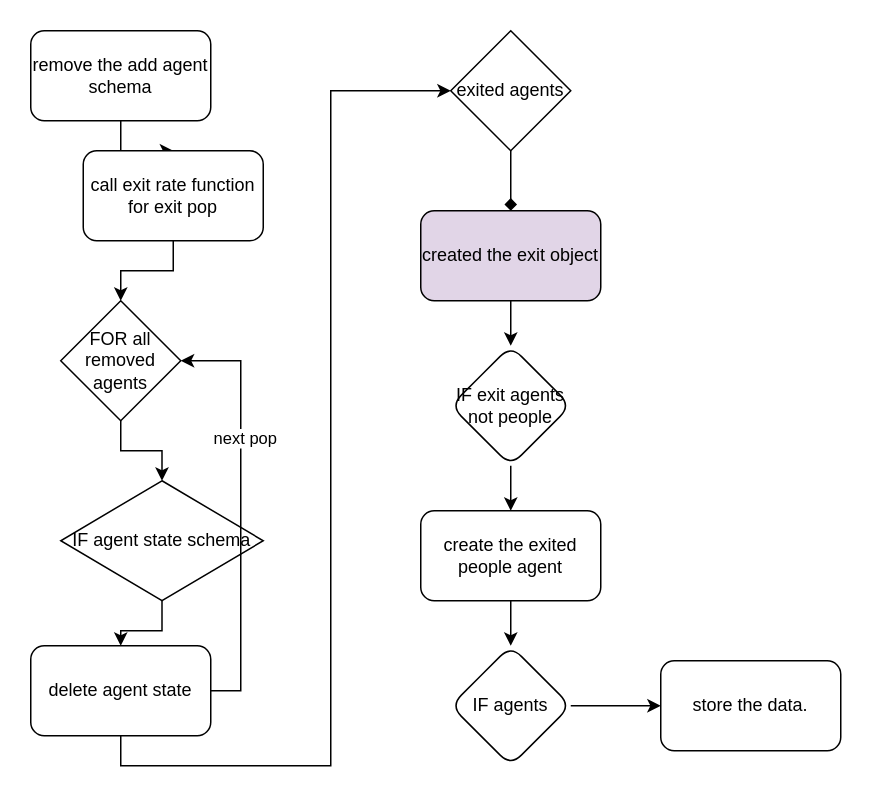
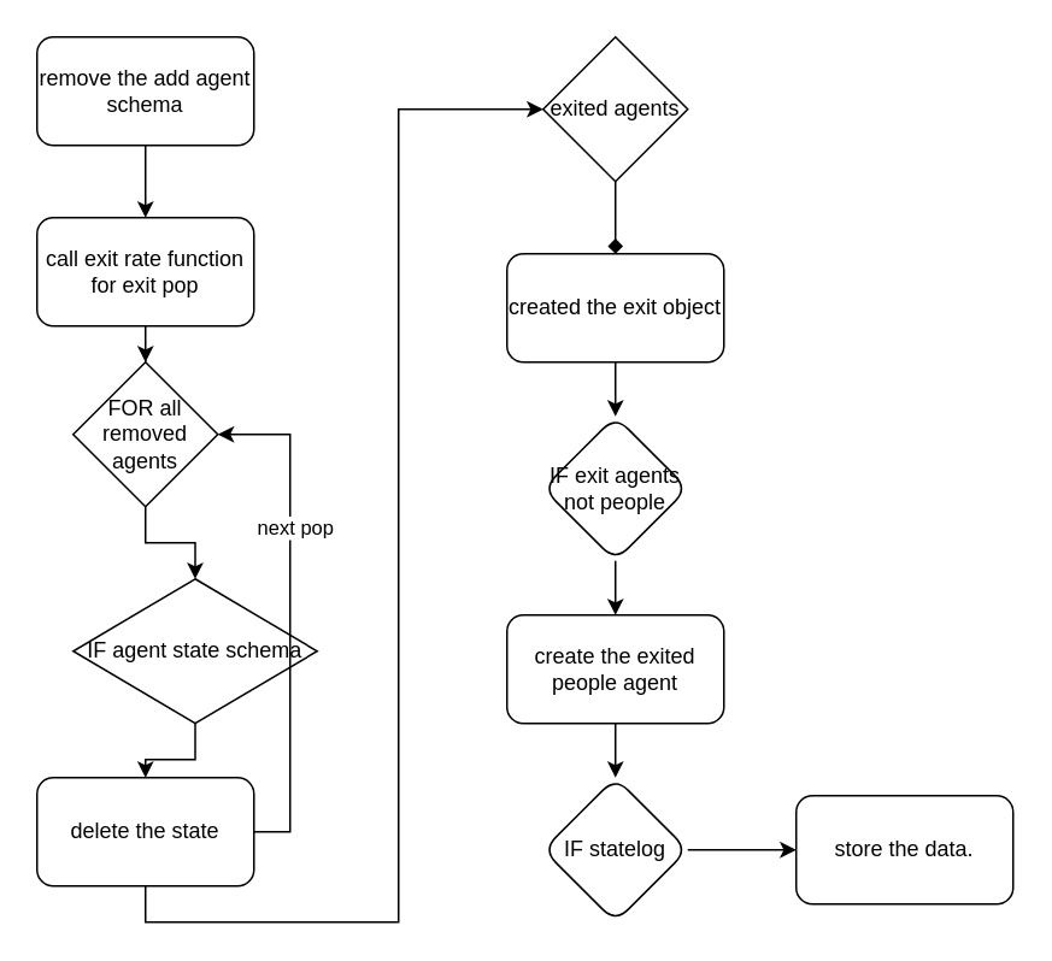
  <mxCell id="0" />
  <mxCell id="1" parent="0" />
  <mxCell id="2" value="" style="edgeStyle=orthogonalEdgeStyle;rounded=0;orthogonalLoop=1;jettySize=auto;html=1;" edge="1" parent="1" source="3" target="5"><mxGeometry relative="1" as="geometry" /></mxCell>
  <mxCell id="3" value="remove the add agent schema" style="rounded=1;whiteSpace=wrap;html=1;" vertex="1" parent="1"><mxGeometry x="20" y="20" width="120" height="60" as="geometry" /></mxCell>
  <mxCell id="4" value="" style="edgeStyle=orthogonalEdgeStyle;rounded=0;orthogonalLoop=1;jettySize=auto;html=1;" edge="1" parent="1" source="5" target="7"><mxGeometry relative="1" as="geometry" /></mxCell>
- <mxCell id="5" value="call exit rate function for exit pop" style="whiteSpace=wrap;html=1;rounded=1;" vertex="1" parent="1"><mxGeometry x="55" y="100" width="120" height="60" as="geometry" /></mxCell>
+ <mxCell id="5" value="call exit rate function for exit pop" style="whiteSpace=wrap;html=1;rounded=1;" vertex="1" parent="1"><mxGeometry x="20" y="120" width="120" height="60" as="geometry" /></mxCell>
  <mxCell id="6" value="" style="edgeStyle=orthogonalEdgeStyle;rounded=0;orthogonalLoop=1;jettySize=auto;html=1;" edge="1" parent="1" source="7" target="9"><mxGeometry relative="1" as="geometry" /></mxCell>
  <mxCell id="7" value="FOR all removed agents" style="rhombus;whiteSpace=wrap;html=1;" vertex="1" parent="1"><mxGeometry x="40" y="200" width="80" height="80" as="geometry" /></mxCell>
  <mxCell id="8" value="" style="edgeStyle=orthogonalEdgeStyle;rounded=0;orthogonalLoop=1;jettySize=auto;html=1;" edge="1" parent="1" source="9" target="13"><mxGeometry relative="1" as="geometry" /></mxCell>
  <mxCell id="9" value="IF agent state schema" style="rhombus;whiteSpace=wrap;html=1;" vertex="1" parent="1"><mxGeometry x="40" y="320" width="135" height="80" as="geometry" /></mxCell>
  <mxCell id="10" style="edgeStyle=orthogonalEdgeStyle;rounded=0;orthogonalLoop=1;jettySize=auto;html=1;entryX=1;entryY=0.5;entryDx=0;entryDy=0;" edge="1" parent="1" source="13" target="7"><mxGeometry relative="1" as="geometry"><Array as="points"><mxPoint x="160" y="460" /><mxPoint x="160" y="240" /></Array></mxGeometry></mxCell>
  <mxCell id="11" value="next pop" style="edgeLabel;html=1;align=center;verticalAlign=middle;resizable=0;points=[];" vertex="1" connectable="0" parent="10"><mxGeometry x="0.347" y="-2" relative="1" as="geometry"><mxPoint as="offset" /></mxGeometry></mxCell>
  <mxCell id="12" style="edgeStyle=orthogonalEdgeStyle;rounded=0;orthogonalLoop=1;jettySize=auto;html=1;entryX=0;entryY=0.5;entryDx=0;entryDy=0;exitX=0.5;exitY=1;exitDx=0;exitDy=0;" edge="1" parent="1" source="13" target="15"><mxGeometry relative="1" as="geometry" /></mxCell>
- <mxCell id="13" value="delete agent state" style="rounded=1;whiteSpace=wrap;html=1;" vertex="1" parent="1"><mxGeometry x="20" y="430" width="120" height="60" as="geometry" /></mxCell>
+ <mxCell id="13" value="delete the state" style="rounded=1;whiteSpace=wrap;html=1;" vertex="1" parent="1"><mxGeometry x="20" y="430" width="120" height="60" as="geometry" /></mxCell>
  <mxCell id="14" value="" style="edgeStyle=orthogonalEdgeStyle;rounded=0;orthogonalLoop=1;jettySize=auto;html=1;endArrow=diamond;" edge="1" parent="1" source="15" target="17"><mxGeometry relative="1" as="geometry" /></mxCell>
  <mxCell id="15" value="exited agents" style="rhombus;whiteSpace=wrap;html=1;" vertex="1" parent="1"><mxGeometry x="300" y="20" width="80" height="80" as="geometry" /></mxCell>
  <mxCell id="16" value="" style="edgeStyle=orthogonalEdgeStyle;rounded=0;orthogonalLoop=1;jettySize=auto;html=1;" edge="1" parent="1" source="17" target="21"><mxGeometry relative="1" as="geometry" /></mxCell>
- <mxCell id="17" value="created the exit object" style="rounded=1;whiteSpace=wrap;html=1;fillColor=#e1d5e7;" vertex="1" parent="1"><mxGeometry x="280" y="140" width="120" height="60" as="geometry" /></mxCell>
+ <mxCell id="17" value="created the exit object" style="rounded=1;whiteSpace=wrap;html=1;" vertex="1" parent="1"><mxGeometry x="280" y="140" width="120" height="60" as="geometry" /></mxCell>
  <mxCell id="18" value="" style="edgeStyle=orthogonalEdgeStyle;rounded=0;orthogonalLoop=1;jettySize=auto;html=1;" edge="1" parent="1" source="19" target="23"><mxGeometry relative="1" as="geometry" /></mxCell>
  <mxCell id="19" value="create the exited people agent" style="whiteSpace=wrap;html=1;rounded=1;" vertex="1" parent="1"><mxGeometry x="280" y="340" width="120" height="60" as="geometry" /></mxCell>
  <mxCell id="20" value="" style="edgeStyle=orthogonalEdgeStyle;rounded=0;orthogonalLoop=1;jettySize=auto;html=1;" edge="1" parent="1" source="21" target="19"><mxGeometry relative="1" as="geometry" /></mxCell>
  <mxCell id="21" value="IF exit agents not people" style="rhombus;whiteSpace=wrap;html=1;rounded=1;" vertex="1" parent="1"><mxGeometry x="300" y="230" width="80" height="80" as="geometry" /></mxCell>
  <mxCell id="22" value="" style="edgeStyle=orthogonalEdgeStyle;rounded=0;orthogonalLoop=1;jettySize=auto;html=1;" edge="1" parent="1" source="23" target="24"><mxGeometry relative="1" as="geometry" /></mxCell>
- <mxCell id="23" value="IF agents" style="rhombus;whiteSpace=wrap;html=1;rounded=1;" vertex="1" parent="1"><mxGeometry x="300" y="430" width="80" height="80" as="geometry" /></mxCell>
+ <mxCell id="23" value="IF statelog" style="rhombus;whiteSpace=wrap;html=1;rounded=1;" vertex="1" parent="1"><mxGeometry x="300" y="430" width="80" height="80" as="geometry" /></mxCell>
  <mxCell id="24" value="store the data." style="whiteSpace=wrap;html=1;rounded=1;" vertex="1" parent="1"><mxGeometry x="440" y="440" width="120" height="60" as="geometry" /></mxCell>
